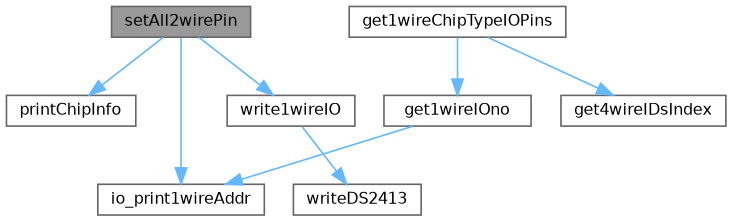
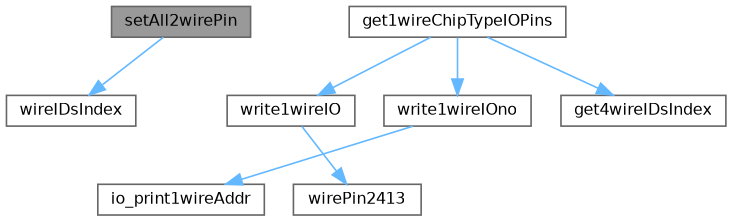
  digraph {
    rankdir=TB
    node [color=grey40 fillcolor=white fontname=Helvetica fontsize=10 shape=box style=filled]
    edge [color=steelblue1 fontname=Helvetica fontsize=10 labelfontname=Helvetica labelfontsize=10 style=solid]
    n1 [color=gray40 fillcolor=grey60 fontcolor=black height=0.2 label=setAll2wirePin width=0.4]
    n2 [height=0.2 label=io_print1wireAddr width=0.4]
-   n3 [height=0.2 label=printChipInfo width=0.4]
+   n3 [height=0.2 label=wireIDsIndex width=0.4]
    n4 [height=0.2 label=write1wireIO width=0.4]
-   n5 [height=0.2 label=writeDS2413 width=0.4]
+   n5 [height=0.2 label=wirePin2413 width=0.4]
    n6 [height=0.2 label=get1wireChipTypeIOPins width=0.4]
    n7 [height=0.2 label=get4wireIDsIndex width=0.4]
-   n8 [height=0.2 label=get1wireIOno width=0.4]
-   n1 -> n2
+   n8 [height=0.2 label=write1wireIOno width=0.4]
    n1 -> n3
-   n1 -> n4
+   n6 -> n4
    n4 -> n5
    n6 -> n7
    n6 -> n8
    n8 -> n2
  }
